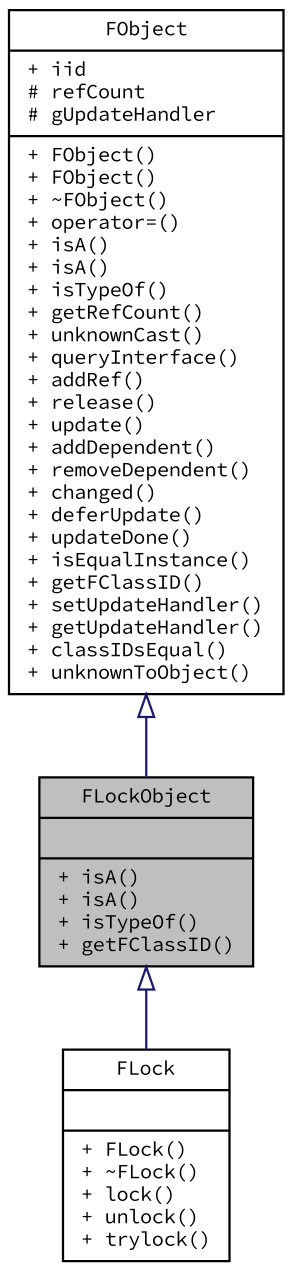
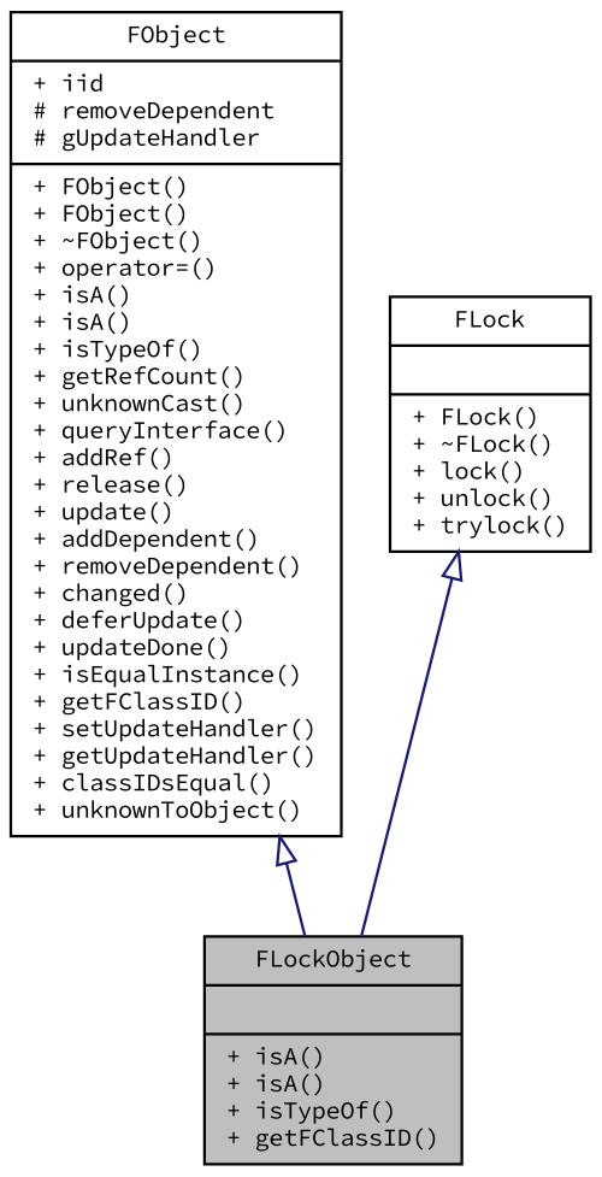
  digraph {
    fontname="Source Code Pro"
    node [color=black fontname="Source Code Pro" fontsize=9 shape=record]
    edge [arrowtail=empty color=midnightblue dir=back fontname="Source Code Pro" fontsize=9 labelfontname=Arial labelfontsize=9 style=solid]
    n1 [fillcolor=grey75 fontcolor=black height=0.2 label="{FLockObject\n||+ isA()\l+ isA()\l+ isTypeOf()\l+ getFClassID()\l}" style=filled width=0.4]
-   n2 [height=0.2 label="{FObject\n|+ iid\l# refCount\l# gUpdateHandler\l|+ FObject()\l+ FObject()\l+ ~FObject()\l+ operator=()\l+ isA()\l+ isA()\l+ isTypeOf()\l+ getRefCount()\l+ unknownCast()\l+ queryInterface()\l+ addRef()\l+ release()\l+ update()\l+ addDependent()\l+ removeDependent()\l+ changed()\l+ deferUpdate()\l+ updateDone()\l+ isEqualInstance()\l+ getFClassID()\l+ setUpdateHandler()\l+ getUpdateHandler()\l+ classIDsEqual()\l+ unknownToObject()\l}" width=0.4]
+   n2 [height=0.2 label="{FObject\n|+ iid\l# removeDependent\l# gUpdateHandler\l|+ FObject()\l+ FObject()\l+ ~FObject()\l+ operator=()\l+ isA()\l+ isA()\l+ isTypeOf()\l+ getRefCount()\l+ unknownCast()\l+ queryInterface()\l+ addRef()\l+ release()\l+ update()\l+ addDependent()\l+ removeDependent()\l+ changed()\l+ deferUpdate()\l+ updateDone()\l+ isEqualInstance()\l+ getFClassID()\l+ setUpdateHandler()\l+ getUpdateHandler()\l+ classIDsEqual()\l+ unknownToObject()\l}" width=0.4]
    n3 [height=0.2 label="{FLock\n||+ FLock()\l+ ~FLock()\l+ lock()\l+ unlock()\l+ trylock()\l}" width=0.4]
    n2 -> n1
-   n1 -> n3
+   n3 -> n1
  }
